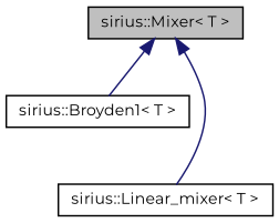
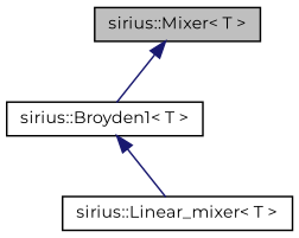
  digraph {
    fontname=Montserrat
    node [color=black fillcolor=white fontname=Montserrat fontsize=10 shape=record style=filled]
    edge [color=midnightblue dir=back fontname=Montserrat fontsize=10 labelfontname=Helvetica labelfontsize=10 style=solid]
    n1 [fillcolor=grey75 fontcolor=black height=0.2 label="sirius::Mixer\< T \>" width=0.4]
    n2 [height=0.2 label="sirius::Broyden1\< T \>" width=0.4]
    n3 [height=0.2 label="sirius::Linear_mixer\< T \>" width=0.4]
    n1 -> n2
-   n1 -> n3
+   n2 -> n3
  }
